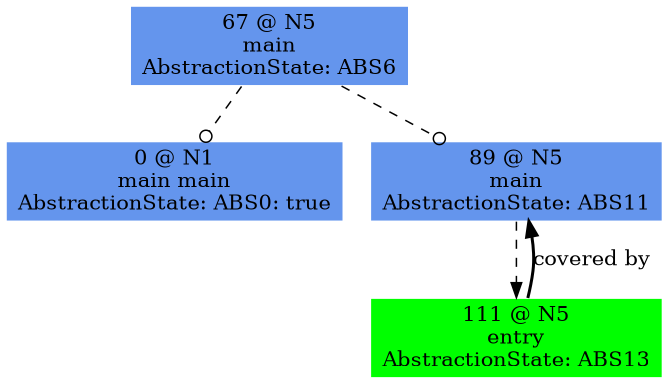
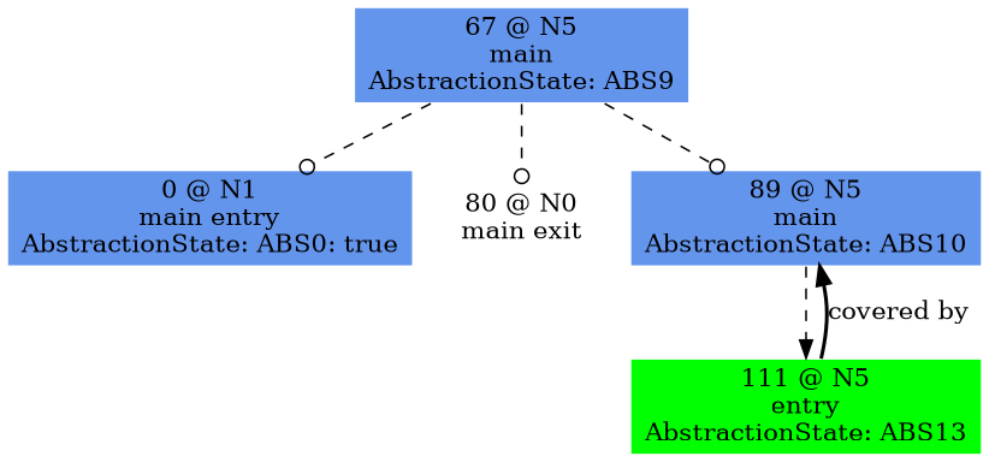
  digraph {
    node [color=white fillcolor=cornflowerblue shape=box style=filled]
    edge [arrowhead=odot style=dashed]
-   n1 [label="0 @ N1\nmain main\nAbstractionState: ABS0: true\n"]
-   n2 [label="67 @ N5\nmain\nAbstractionState: ABS6\n"]
-   n4 [label="89 @ N5\nmain\nAbstractionState: ABS11\n"]
+   n1 [label="0 @ N1\nmain entry\nAbstractionState: ABS0: true\n"]
+   n2 [label="67 @ N5\nmain\nAbstractionState: ABS9\n"]
+   n3 [label="80 @ N0\nmain exit\n" fillcolor=""]
+   n4 [label="89 @ N5\nmain\nAbstractionState: ABS10\n"]
    n5 [fillcolor=green label="111 @ N5\nentry\nAbstractionState: ABS13\n"]
    n2 -> n1
+   n2 -> n3
    n2 -> n4
    n4 -> n5 [arrowhead=normal]
    n5 -> n4 [arrowhead=normal label="covered by" style=bold weight=0]
  }
